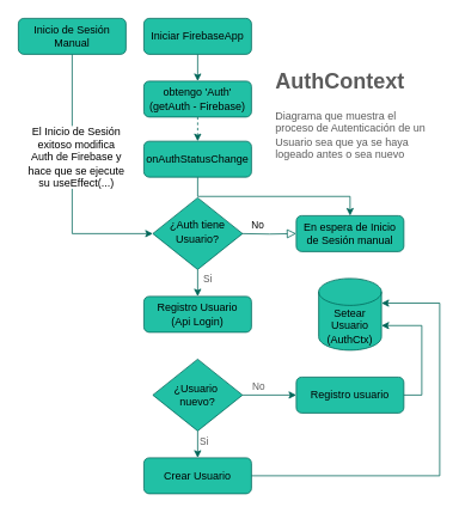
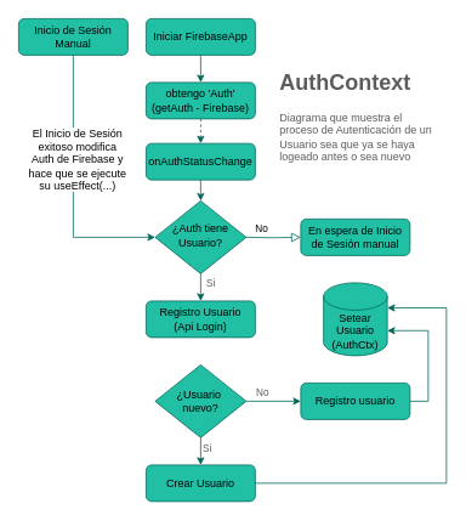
  <mxCell id="0" />
  <mxCell id="1" parent="0" />
  <mxCell id="2" style="edgeStyle=orthogonalEdgeStyle;rounded=0;orthogonalLoop=1;jettySize=auto;html=1;exitX=0.5;exitY=1;exitDx=0;exitDy=0;entryX=0;entryY=0.5;entryDx=0;entryDy=0;labelBackgroundColor=none;strokeColor=#006658;fontColor=default;" edge="1" parent="1" source="22" target="8"><mxGeometry relative="1" as="geometry"><mxPoint x="80" y="160" as="targetPoint" /></mxGeometry></mxCell>
  <mxCell id="3" style="edgeStyle=orthogonalEdgeStyle;rounded=0;orthogonalLoop=1;jettySize=auto;html=1;exitX=0.5;exitY=1;exitDx=0;exitDy=0;entryX=0.5;entryY=0;entryDx=0;entryDy=0;labelBackgroundColor=none;strokeColor=#006658;fontColor=default;" edge="1" parent="1" source="4" target="12"><mxGeometry relative="1" as="geometry" /></mxCell>
  <mxCell id="4" value="Iniciar FirebaseApp" style="rounded=1;whiteSpace=wrap;html=1;fontSize=12;glass=0;strokeWidth=1;shadow=0;labelBackgroundColor=none;fillColor=#21C0A5;strokeColor=#006658;fontColor=default;" parent="1" vertex="1"><mxGeometry x="160" y="20" width="120" height="40" as="geometry" /></mxCell>
  <mxCell id="5" value="No" style="edgeStyle=orthogonalEdgeStyle;rounded=0;html=1;jettySize=auto;orthogonalLoop=1;fontSize=11;endArrow=block;endFill=0;endSize=8;strokeWidth=1;shadow=0;labelBackgroundColor=none;entryX=0;entryY=0.5;entryDx=0;entryDy=0;strokeColor=#006658;fontColor=default;" parent="1" target="9" edge="1"><mxGeometry x="-0.4" y="10" relative="1" as="geometry"><mxPoint as="offset" /><mxPoint x="269" y="260" as="sourcePoint" /><mxPoint x="320" y="260" as="targetPoint" /></mxGeometry></mxCell>
  <mxCell id="6" style="edgeStyle=orthogonalEdgeStyle;rounded=0;orthogonalLoop=1;jettySize=auto;html=1;exitX=0.5;exitY=1;exitDx=0;exitDy=0;entryX=0.5;entryY=0;entryDx=0;entryDy=0;labelBackgroundColor=none;strokeColor=#006658;fontColor=default;" edge="1" parent="1" source="8" target="13"><mxGeometry relative="1" as="geometry" /></mxCell>
  <mxCell id="7" value="Si" style="edgeLabel;html=1;align=center;verticalAlign=middle;resizable=0;points=[];labelBackgroundColor=none;fontColor=#5C5C5C;" vertex="1" connectable="0" parent="6"><mxGeometry x="-0.356" y="4" relative="1" as="geometry"><mxPoint x="6" as="offset" /></mxGeometry></mxCell>
  <mxCell id="8" value="¿Auth tiene Usuario?" style="rhombus;whiteSpace=wrap;html=1;shadow=0;fontFamily=Helvetica;fontSize=12;align=center;strokeWidth=1;spacing=6;spacingTop=-4;labelBackgroundColor=none;fillColor=#21C0A5;strokeColor=#006658;fontColor=default;" parent="1" vertex="1"><mxGeometry x="170" y="220" width="100" height="80" as="geometry" /></mxCell>
  <mxCell id="9" value="En espera de Inicio de Sesión manual" style="rounded=1;whiteSpace=wrap;html=1;fontSize=12;glass=0;strokeWidth=1;shadow=0;labelBackgroundColor=none;fillColor=#21C0A5;strokeColor=#006658;fontColor=default;" parent="1" vertex="1"><mxGeometry x="330" y="240" width="120" height="40" as="geometry" /></mxCell>
  <mxCell id="10" value="&lt;h1 style=&quot;margin-top: 0px;&quot;&gt;AuthContext&lt;/h1&gt;&lt;p&gt;Diagrama que muestra el proceso de Autenticación de un Usuario sea que ya se haya logeado antes o sea nuevo&lt;/p&gt;" style="text;html=1;whiteSpace=wrap;overflow=hidden;rounded=0;labelBackgroundColor=none;fontColor=#5C5C5C;" vertex="1" parent="1"><mxGeometry x="305" y="70" width="180" height="120" as="geometry" /></mxCell>
  <mxCell id="11" style="edgeStyle=orthogonalEdgeStyle;rounded=0;orthogonalLoop=1;jettySize=auto;html=1;exitX=0.5;exitY=1;exitDx=0;exitDy=0;entryX=0.5;entryY=0;entryDx=0;entryDy=0;dashed=1;labelBackgroundColor=none;strokeColor=#006658;fontColor=default;" edge="1" parent="1" source="12" target="25"><mxGeometry relative="1" as="geometry" /></mxCell>
  <mxCell id="12" value="obtengo 'Auth' (getAuth - Firebase)" style="rounded=1;whiteSpace=wrap;html=1;fontSize=12;glass=0;strokeWidth=1;shadow=0;labelBackgroundColor=none;fillColor=#21C0A5;strokeColor=#006658;fontColor=default;" vertex="1" parent="1"><mxGeometry x="160" y="90" width="120" height="40" as="geometry" /></mxCell>
  <mxCell id="13" value="Registro Usuario&lt;div&gt;(Api Login)&lt;/div&gt;" style="rounded=1;whiteSpace=wrap;html=1;fontSize=12;glass=0;strokeWidth=1;shadow=0;labelBackgroundColor=none;fillColor=#21C0A5;strokeColor=#006658;fontColor=default;" vertex="1" parent="1"><mxGeometry x="160" y="330" width="120" height="40" as="geometry" /></mxCell>
  <mxCell id="14" style="edgeStyle=orthogonalEdgeStyle;rounded=0;orthogonalLoop=1;jettySize=auto;html=1;exitX=0.5;exitY=1;exitDx=0;exitDy=0;entryX=0.5;entryY=0;entryDx=0;entryDy=0;labelBackgroundColor=none;strokeColor=#006658;fontColor=default;" edge="1" parent="1" source="18" target="19"><mxGeometry relative="1" as="geometry" /></mxCell>
  <mxCell id="15" value="Si" style="edgeLabel;html=1;align=center;verticalAlign=middle;resizable=0;points=[];labelBackgroundColor=none;fontColor=#5C5C5C;" vertex="1" connectable="0" parent="14"><mxGeometry x="-0.178" y="-3" relative="1" as="geometry"><mxPoint x="9" y="-1" as="offset" /></mxGeometry></mxCell>
  <mxCell id="16" style="edgeStyle=orthogonalEdgeStyle;rounded=0;orthogonalLoop=1;jettySize=auto;html=1;exitX=1;exitY=0.5;exitDx=0;exitDy=0;entryX=0;entryY=0.5;entryDx=0;entryDy=0;labelBackgroundColor=none;strokeColor=#006658;fontColor=default;" edge="1" parent="1" source="18" target="20"><mxGeometry relative="1" as="geometry"><mxPoint x="310" y="440" as="targetPoint" /></mxGeometry></mxCell>
  <mxCell id="17" value="No" style="edgeLabel;html=1;align=center;verticalAlign=middle;resizable=0;points=[];labelBackgroundColor=none;fontColor=#5C5C5C;" vertex="1" connectable="0" parent="16"><mxGeometry x="-0.44" y="4" relative="1" as="geometry"><mxPoint y="-6" as="offset" /></mxGeometry></mxCell>
  <mxCell id="18" value="¿Usuario&amp;nbsp;&lt;div&gt;nuevo?&lt;/div&gt;" style="rhombus;whiteSpace=wrap;html=1;labelBackgroundColor=none;fillColor=#21C0A5;strokeColor=#006658;fontColor=default;" vertex="1" parent="1"><mxGeometry x="170" y="400" width="100" height="80" as="geometry" /></mxCell>
  <mxCell id="19" value="Crear Usuario" style="rounded=1;whiteSpace=wrap;html=1;fontSize=12;glass=0;strokeWidth=1;shadow=0;labelBackgroundColor=none;fillColor=#21C0A5;strokeColor=#006658;fontColor=default;" vertex="1" parent="1"><mxGeometry x="160" y="510" width="120" height="40" as="geometry" /></mxCell>
  <mxCell id="20" value="Registro usuario" style="rounded=1;whiteSpace=wrap;html=1;fontSize=12;glass=0;strokeWidth=1;shadow=0;labelBackgroundColor=none;fillColor=#21C0A5;strokeColor=#006658;fontColor=default;" vertex="1" parent="1"><mxGeometry x="330" y="420" width="120" height="40" as="geometry" /></mxCell>
  <mxCell id="21" value="Setear Usuario&lt;div&gt;(AuthCtx)&lt;/div&gt;" style="shape=cylinder3;whiteSpace=wrap;html=1;boundedLbl=1;backgroundOutline=1;size=15;labelBackgroundColor=none;fillColor=#21C0A5;strokeColor=#006658;fontColor=default;" vertex="1" parent="1"><mxGeometry x="355" y="310" width="70" height="80" as="geometry" /></mxCell>
  <mxCell id="22" value="Inicio de Sesión Manual" style="rounded=1;whiteSpace=wrap;html=1;fontSize=12;glass=0;strokeWidth=1;shadow=0;labelBackgroundColor=none;fillColor=#21C0A5;strokeColor=#006658;fontColor=default;" vertex="1" parent="1"><mxGeometry x="20" y="20" width="120" height="40" as="geometry" /></mxCell>
  <mxCell id="23" value="El Inicio de Sesión exitoso modifica Auth de Firebase y hace que se ejecute su useEffect(...)" style="text;html=1;align=center;verticalAlign=middle;whiteSpace=wrap;rounded=0;labelBackgroundColor=none;fillColor=default;" vertex="1" parent="1"><mxGeometry x="30" y="140" width="110" height="70" as="geometry" /></mxCell>
- <mxCell id="24" style="edgeStyle=orthogonalEdgeStyle;rounded=0;orthogonalLoop=1;jettySize=auto;html=1;exitX=0.5;exitY=1;exitDx=0;exitDy=0;labelBackgroundColor=none;strokeColor=#006658;fontColor=default;" edge="1" parent="1" source="25" target="9"><mxGeometry relative="1" as="geometry" /></mxCell>
+ <mxCell id="24" style="edgeStyle=orthogonalEdgeStyle;rounded=0;orthogonalLoop=1;jettySize=auto;html=1;exitX=0.5;exitY=1;exitDx=0;exitDy=0;entryX=0.5;entryY=0;entryDx=0;entryDy=0;labelBackgroundColor=none;strokeColor=#006658;fontColor=default;" edge="1" parent="1" source="25" target="8"><mxGeometry relative="1" as="geometry" /></mxCell>
  <mxCell id="25" value="onAuthStatusChange" style="rounded=1;whiteSpace=wrap;html=1;fontSize=12;glass=0;strokeWidth=1;shadow=0;labelBackgroundColor=none;fillColor=#21C0A5;strokeColor=#006658;fontColor=default;" vertex="1" parent="1"><mxGeometry x="160" y="157" width="120" height="40" as="geometry" /></mxCell>
  <mxCell id="26" style="edgeStyle=orthogonalEdgeStyle;rounded=0;orthogonalLoop=1;jettySize=auto;html=1;exitX=1;exitY=0.5;exitDx=0;exitDy=0;entryX=1;entryY=0;entryDx=0;entryDy=52.5;entryPerimeter=0;labelBackgroundColor=none;strokeColor=#006658;fontColor=default;" edge="1" parent="1" source="20" target="21"><mxGeometry relative="1" as="geometry" /></mxCell>
  <mxCell id="27" style="edgeStyle=orthogonalEdgeStyle;rounded=0;orthogonalLoop=1;jettySize=auto;html=1;exitX=1;exitY=0.5;exitDx=0;exitDy=0;entryX=1;entryY=0;entryDx=0;entryDy=27.5;entryPerimeter=0;labelBackgroundColor=none;strokeColor=#006658;fontColor=default;" edge="1" parent="1" source="19" target="21"><mxGeometry relative="1" as="geometry"><Array as="points"><mxPoint x="490" y="530" /><mxPoint x="490" y="338" /></Array></mxGeometry></mxCell>
